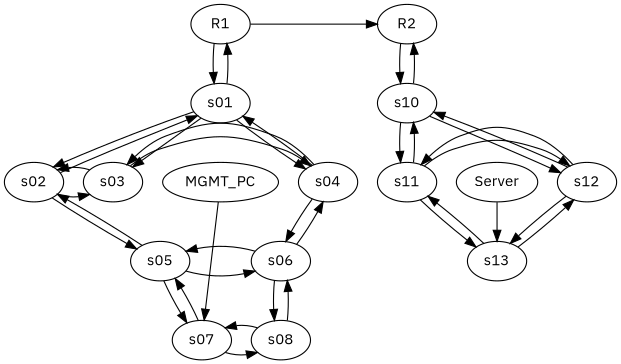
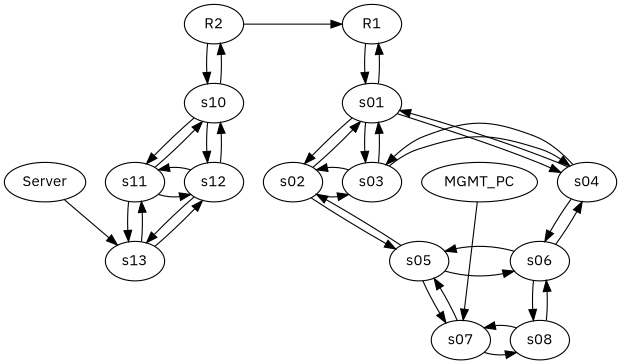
  digraph {
    fontname="IBM Plex Sans"
    node [fontname="IBM Plex Sans"]
    edge [fontname="IBM Plex Sans"]
    R1
    R2
    Server
    MGMT_PC
    s01
    s10
    s02
    s03
    s04
    s11
    s12
    s05
    s06
    s13
    s07
    s08
    subgraph sub_1 {
      rank=same
      R1
      R2
    }
    subgraph sub_2 {
      rank=same
      Server
      MGMT_PC
    }
    subgraph sub_3 {
      rank=same
      s01
      s10
    }
    subgraph sub_4 {
      rank=same
      s02
      s03
      s04
      s11
      s12
    }
    subgraph sub_5 {
      rank=same
      s05
      s06
      s13
    }
    subgraph sub_6 {
      rank=same
      s07
      s08
    }
-   R1 -> R2
+   R2 -> R1
    R1 -> s01
    R2 -> s10
    Server -> s13
    MGMT_PC -> s07
    s01 -> R1
    s01 -> s02
    s01 -> s03
    s01 -> s04
    s10 -> R2
    s10 -> s11
    s10 -> s12
    s02 -> s01
    s02 -> s03
    s02 -> s05
+   s03 -> s01
    s03 -> s02
    s03 -> s04
    s04 -> s01
    s04 -> s03
    s04 -> s06
    s11 -> s10
    s11 -> s12
    s11 -> s13
    s12 -> s10
    s12 -> s11
    s12 -> s13
    s05 -> s02
    s05 -> s06
    s05 -> s07
    s06 -> s04
    s06 -> s05
    s06 -> s08
    s13 -> s11
    s13 -> s12
    s07 -> s05
    s07 -> s08
    s08 -> s06
    s08 -> s07
  }
